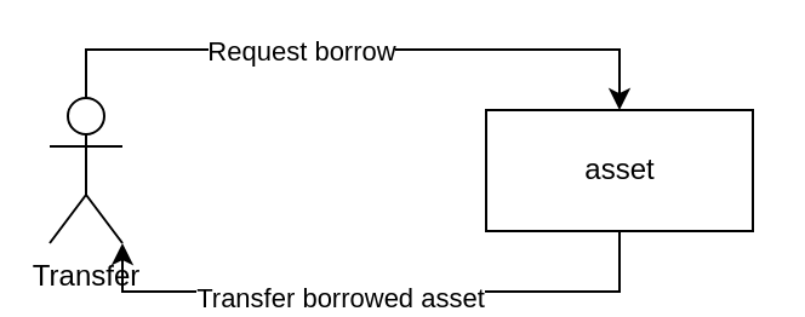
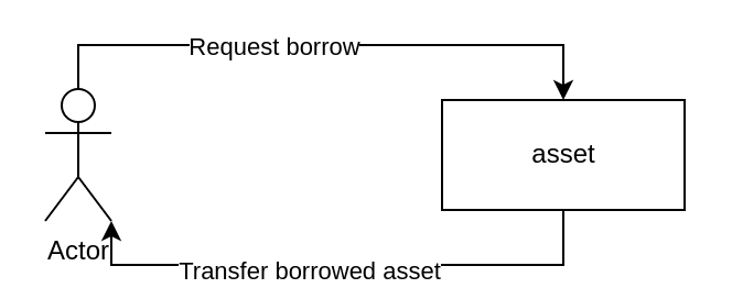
  <mxCell id="0" />
  <mxCell id="1" parent="0" />
  <mxCell id="2" style="edgeStyle=orthogonalEdgeStyle;rounded=0;orthogonalLoop=1;jettySize=auto;html=1;entryX=0.5;entryY=0;entryDx=0;entryDy=0;" edge="1" parent="1" source="4" target="7"><mxGeometry relative="1" as="geometry"><Array as="points"><mxPoint x="35" y="20" /><mxPoint x="255" y="20" /></Array></mxGeometry></mxCell>
  <mxCell id="3" value="Request borrow" style="edgeLabel;html=1;align=center;verticalAlign=middle;resizable=0;points=[];" vertex="1" connectable="0" parent="2"><mxGeometry x="-0.185" relative="1" as="geometry"><mxPoint as="offset" /></mxGeometry></mxCell>
- <mxCell id="4" value="Transfer" style="shape=umlActor;verticalLabelPosition=bottom;verticalAlign=top;html=1;" vertex="1" parent="1"><mxGeometry x="20" y="40" width="30" height="60" as="geometry" /></mxCell>
+ <mxCell id="4" value="Actor" style="shape=umlActor;verticalLabelPosition=bottom;verticalAlign=top;html=1;" vertex="1" parent="1"><mxGeometry x="20" y="40" width="30" height="60" as="geometry" /></mxCell>
  <mxCell id="5" style="edgeStyle=orthogonalEdgeStyle;rounded=0;orthogonalLoop=1;jettySize=auto;html=1;entryX=1;entryY=1;entryDx=0;entryDy=0;entryPerimeter=0;exitX=0.5;exitY=1;exitDx=0;exitDy=0;" edge="1" parent="1" source="7" target="4"><mxGeometry relative="1" as="geometry" /></mxCell>
  <mxCell id="6" value="Transfer borrowed asset" style="edgeLabel;html=1;align=center;verticalAlign=middle;resizable=0;points=[];" vertex="1" connectable="0" parent="5"><mxGeometry x="0.128" y="2" relative="1" as="geometry"><mxPoint as="offset" /></mxGeometry></mxCell>
  <mxCell id="7" value="asset" style="html=1;" vertex="1" parent="1"><mxGeometry x="200" y="45" width="110" height="50" as="geometry" /></mxCell>
